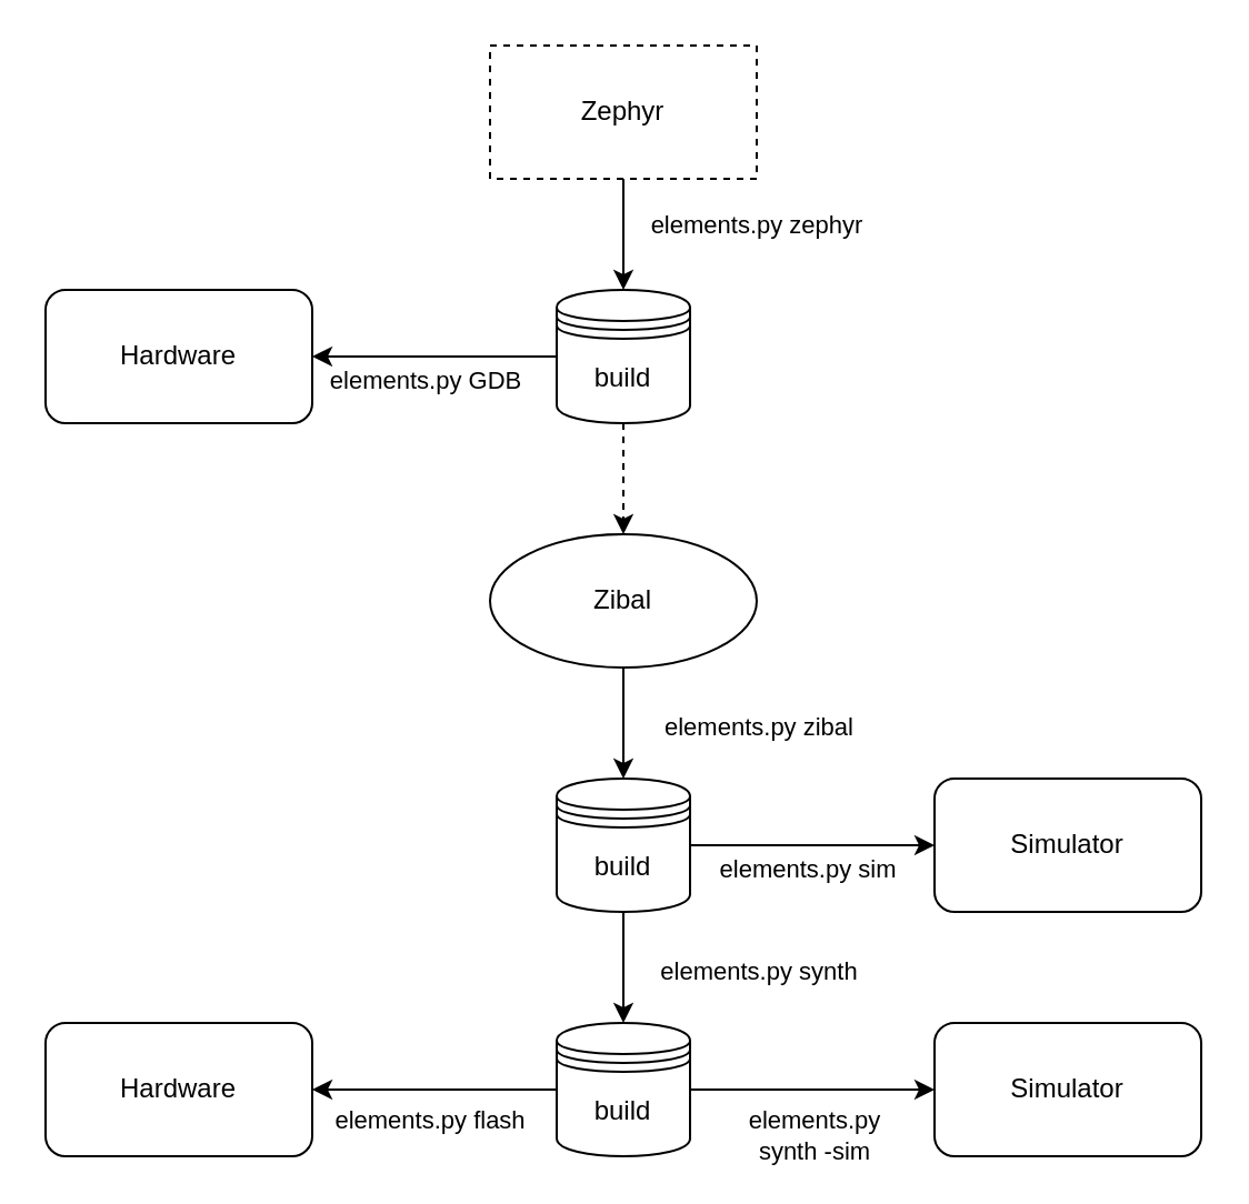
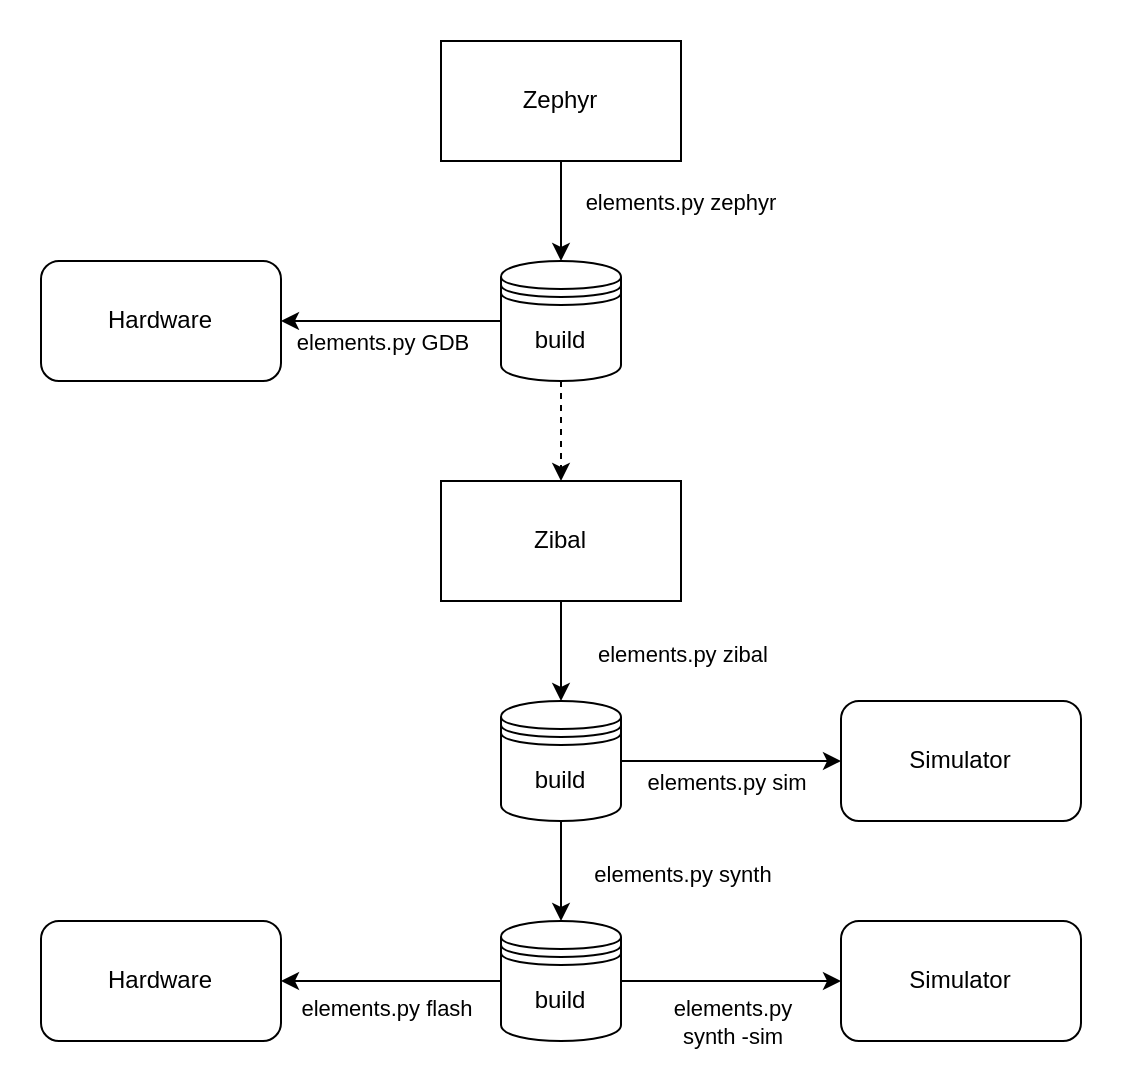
  <mxCell id="0" />
  <mxCell id="1" parent="0" />
  <mxCell id="2" style="edgeStyle=orthogonalEdgeStyle;rounded=0;orthogonalLoop=1;jettySize=auto;html=1;exitX=0.5;exitY=1;exitDx=0;exitDy=0;entryX=0.5;entryY=0;entryDx=0;entryDy=0;dashed=1;" edge="1" parent="1" source="5" target="11"><mxGeometry relative="1" as="geometry" /></mxCell>
  <mxCell id="3" style="edgeStyle=orthogonalEdgeStyle;rounded=0;orthogonalLoop=1;jettySize=auto;html=1;exitX=0;exitY=0.5;exitDx=0;exitDy=0;entryX=1;entryY=0.5;entryDx=0;entryDy=0;" edge="1" parent="1" source="5" target="24"><mxGeometry relative="1" as="geometry" /></mxCell>
  <mxCell id="4" value="elements.py GDB" style="edgeLabel;html=1;align=center;verticalAlign=middle;resizable=0;points=[];" vertex="1" connectable="0" parent="3"><mxGeometry x="0.279" relative="1" as="geometry"><mxPoint x="10.34" y="10" as="offset" /></mxGeometry></mxCell>
  <mxCell id="5" value="build" style="shape=datastore;whiteSpace=wrap;html=1;" vertex="1" parent="1"><mxGeometry x="250" y="130" width="60" height="60" as="geometry" /></mxCell>
  <mxCell id="6" style="edgeStyle=orthogonalEdgeStyle;rounded=0;orthogonalLoop=1;jettySize=auto;html=1;entryX=0.5;entryY=0;entryDx=0;entryDy=0;exitX=0.5;exitY=1;exitDx=0;exitDy=0;" edge="1" parent="1" source="8" target="5"><mxGeometry relative="1" as="geometry"><Array as="points"><mxPoint x="280" y="130" /><mxPoint x="280" y="130" /></Array></mxGeometry></mxCell>
  <mxCell id="7" value="&lt;div&gt;elements.py zephyr&lt;/div&gt;" style="edgeLabel;html=1;align=center;verticalAlign=middle;resizable=0;points=[];" vertex="1" connectable="0" parent="6"><mxGeometry x="-0.178" relative="1" as="geometry"><mxPoint x="59.99" y="-0.57" as="offset" /></mxGeometry></mxCell>
- <mxCell id="8" value="Zephyr" style="rounded=0;whiteSpace=wrap;html=1;dashed=1;" vertex="1" parent="1"><mxGeometry x="220" y="20" width="120" height="60" as="geometry" /></mxCell>
+ <mxCell id="8" value="Zephyr" style="rounded=0;whiteSpace=wrap;html=1;" vertex="1" parent="1"><mxGeometry x="220" y="20" width="120" height="60" as="geometry" /></mxCell>
  <mxCell id="9" style="edgeStyle=orthogonalEdgeStyle;rounded=0;orthogonalLoop=1;jettySize=auto;html=1;exitX=0.5;exitY=1;exitDx=0;exitDy=0;entryX=0.5;entryY=0;entryDx=0;entryDy=0;" edge="1" parent="1" source="11" target="17"><mxGeometry relative="1" as="geometry" /></mxCell>
  <mxCell id="10" value="&lt;div&gt;elements.py zibal&lt;/div&gt;" style="edgeLabel;html=1;align=center;verticalAlign=middle;resizable=0;points=[];" vertex="1" connectable="0" parent="9"><mxGeometry x="-0.388" relative="1" as="geometry"><mxPoint x="60" y="11.38" as="offset" /></mxGeometry></mxCell>
- <mxCell id="11" value="&lt;div&gt;Zibal&lt;/div&gt;" style="ellipse;whiteSpace=wrap;html=1;" vertex="1" parent="1"><mxGeometry x="220" y="240" width="120" height="60" as="geometry" /></mxCell>
+ <mxCell id="11" value="&lt;div&gt;Zibal&lt;/div&gt;" style="rounded=0;whiteSpace=wrap;html=1;" vertex="1" parent="1"><mxGeometry x="220" y="240" width="120" height="60" as="geometry" /></mxCell>
  <mxCell id="12" value="&lt;div&gt;Simulator&lt;/div&gt;" style="rounded=1;whiteSpace=wrap;html=1;" vertex="1" parent="1"><mxGeometry x="420" y="350" width="120" height="60" as="geometry" /></mxCell>
  <mxCell id="13" style="edgeStyle=orthogonalEdgeStyle;rounded=0;orthogonalLoop=1;jettySize=auto;html=1;exitX=1;exitY=0.5;exitDx=0;exitDy=0;entryX=0;entryY=0.5;entryDx=0;entryDy=0;" edge="1" parent="1" source="17" target="12"><mxGeometry relative="1" as="geometry" /></mxCell>
  <mxCell id="14" value="elements.py sim" style="edgeLabel;html=1;align=center;verticalAlign=middle;resizable=0;points=[];" vertex="1" connectable="0" parent="13"><mxGeometry x="-0.224" y="1" relative="1" as="geometry"><mxPoint x="9.66" y="11" as="offset" /></mxGeometry></mxCell>
  <mxCell id="15" style="edgeStyle=orthogonalEdgeStyle;rounded=0;orthogonalLoop=1;jettySize=auto;html=1;exitX=0.5;exitY=1;exitDx=0;exitDy=0;entryX=0.5;entryY=0;entryDx=0;entryDy=0;" edge="1" parent="1" source="17" target="22"><mxGeometry relative="1" as="geometry" /></mxCell>
  <mxCell id="16" value="&lt;div&gt;elements.py synth&lt;/div&gt;&lt;div&gt;&lt;br&gt;&lt;/div&gt;" style="edgeLabel;html=1;align=center;verticalAlign=middle;resizable=0;points=[];" vertex="1" connectable="0" parent="15"><mxGeometry x="-0.366" relative="1" as="geometry"><mxPoint x="60" y="17.6" as="offset" /></mxGeometry></mxCell>
  <mxCell id="17" value="build" style="shape=datastore;whiteSpace=wrap;html=1;" vertex="1" parent="1"><mxGeometry x="250" y="350" width="60" height="60" as="geometry" /></mxCell>
  <mxCell id="18" style="edgeStyle=orthogonalEdgeStyle;rounded=0;orthogonalLoop=1;jettySize=auto;html=1;exitX=1;exitY=0.5;exitDx=0;exitDy=0;entryX=0;entryY=0.5;entryDx=0;entryDy=0;" edge="1" parent="1" source="22" target="23"><mxGeometry relative="1" as="geometry"><mxPoint x="438" y="494" as="targetPoint" /></mxGeometry></mxCell>
  <mxCell id="19" value="&lt;div&gt;elements.py&lt;/div&gt;&lt;div&gt;synth -sim&lt;/div&gt;" style="edgeLabel;html=1;align=center;verticalAlign=middle;resizable=0;points=[];" vertex="1" connectable="0" parent="18"><mxGeometry x="-0.166" y="-1" relative="1" as="geometry"><mxPoint x="9.2" y="19" as="offset" /></mxGeometry></mxCell>
  <mxCell id="20" style="edgeStyle=orthogonalEdgeStyle;rounded=0;orthogonalLoop=1;jettySize=auto;html=1;exitX=0;exitY=0.5;exitDx=0;exitDy=0;entryX=1;entryY=0.5;entryDx=0;entryDy=0;" edge="1" parent="1" source="22" target="25"><mxGeometry relative="1" as="geometry" /></mxCell>
  <mxCell id="21" value="&lt;div&gt;elements.py flash&lt;/div&gt;&lt;div&gt;&lt;br&gt;&lt;/div&gt;" style="edgeLabel;html=1;align=center;verticalAlign=middle;resizable=0;points=[];" vertex="1" connectable="0" parent="20"><mxGeometry x="0.375" relative="1" as="geometry"><mxPoint x="18.57" y="20" as="offset" /></mxGeometry></mxCell>
  <mxCell id="22" value="build" style="shape=datastore;whiteSpace=wrap;html=1;" vertex="1" parent="1"><mxGeometry x="250" y="460" width="60" height="60" as="geometry" /></mxCell>
  <mxCell id="23" value="&lt;div&gt;Simulator&lt;/div&gt;" style="rounded=1;whiteSpace=wrap;html=1;" vertex="1" parent="1"><mxGeometry x="420" y="460" width="120" height="60" as="geometry" /></mxCell>
  <mxCell id="24" value="Hardware" style="rounded=1;whiteSpace=wrap;html=1;" vertex="1" parent="1"><mxGeometry x="20" y="130" width="120" height="60" as="geometry" /></mxCell>
  <mxCell id="25" value="Hardware" style="rounded=1;whiteSpace=wrap;html=1;" vertex="1" parent="1"><mxGeometry x="20" y="460" width="120" height="60" as="geometry" /></mxCell>
